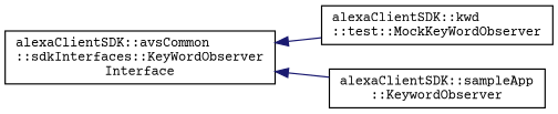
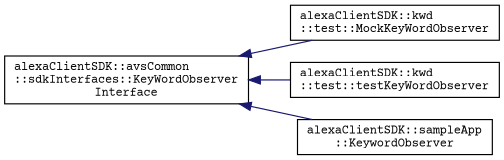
  digraph {
    rankdir=LR
    fontname="Courier Prime"
    node [color=black fillcolor=white fontname="Courier Prime" fontsize=10 shape=record style=filled]
    edge [color=midnightblue dir=back fontname="Courier Prime" fontsize=10 labelfontname=Helvetica labelfontsize=10 style=solid]
    n1 [height=0.2 label="alexaClientSDK::avsCommon\l::sdkInterfaces::KeyWordObserver\lInterface" width=0.4]
    n2 [height=0.2 label="alexaClientSDK::kwd\l::test::MockKeyWordObserver" width=0.4]
+   n3 [height=0.2 label="alexaClientSDK::kwd\l::test::testKeyWordObserver" width=0.4]
    n4 [height=0.2 label="alexaClientSDK::sampleApp\l::KeywordObserver" width=0.4]
    n1 -> n2
+   n1 -> n3
    n1 -> n4
  }
